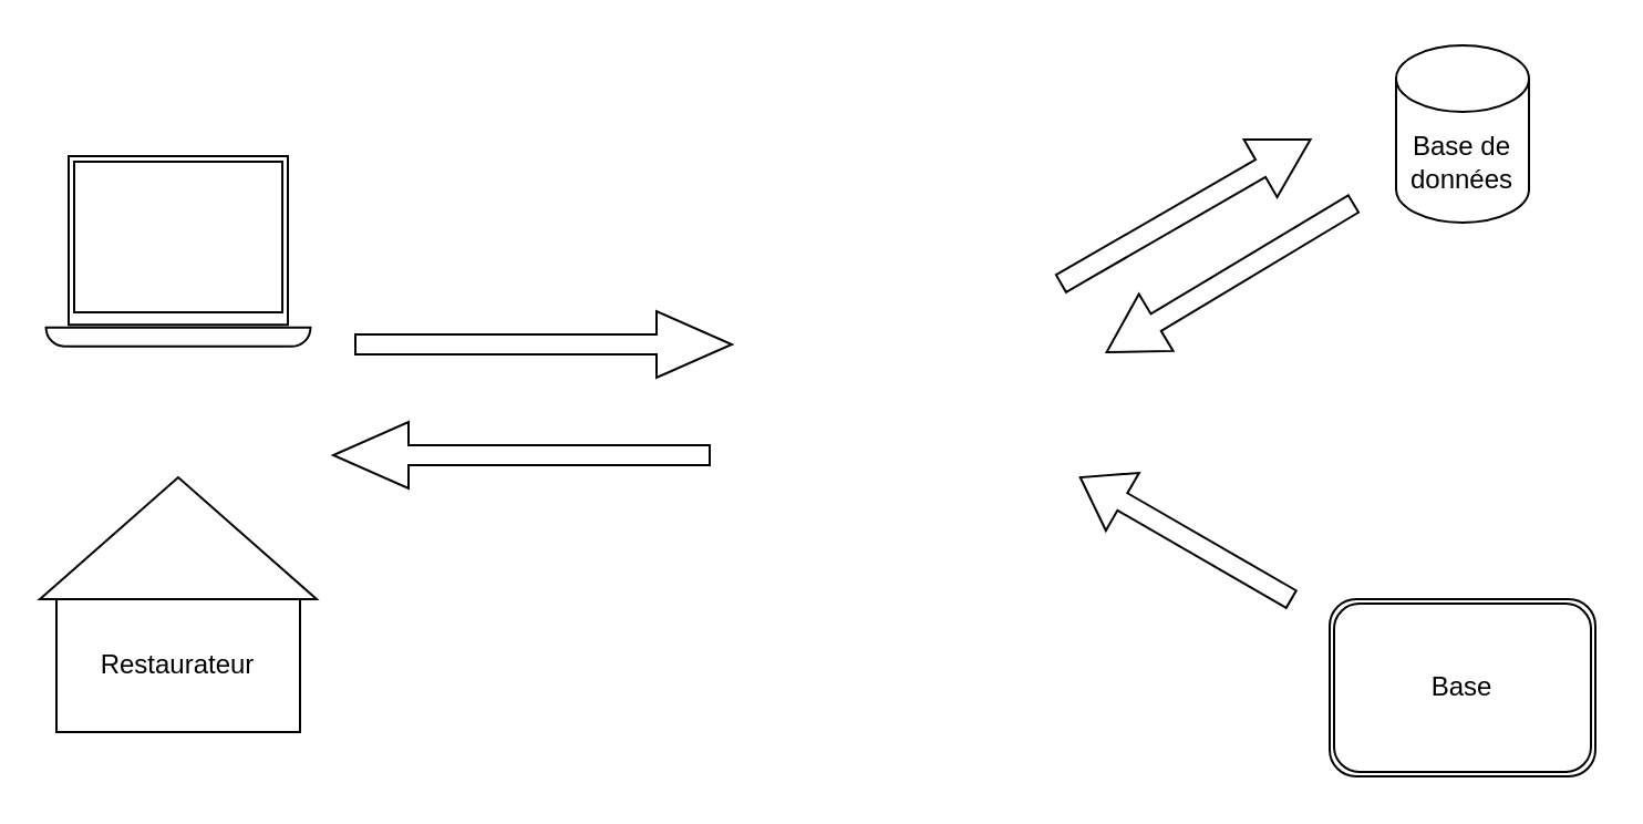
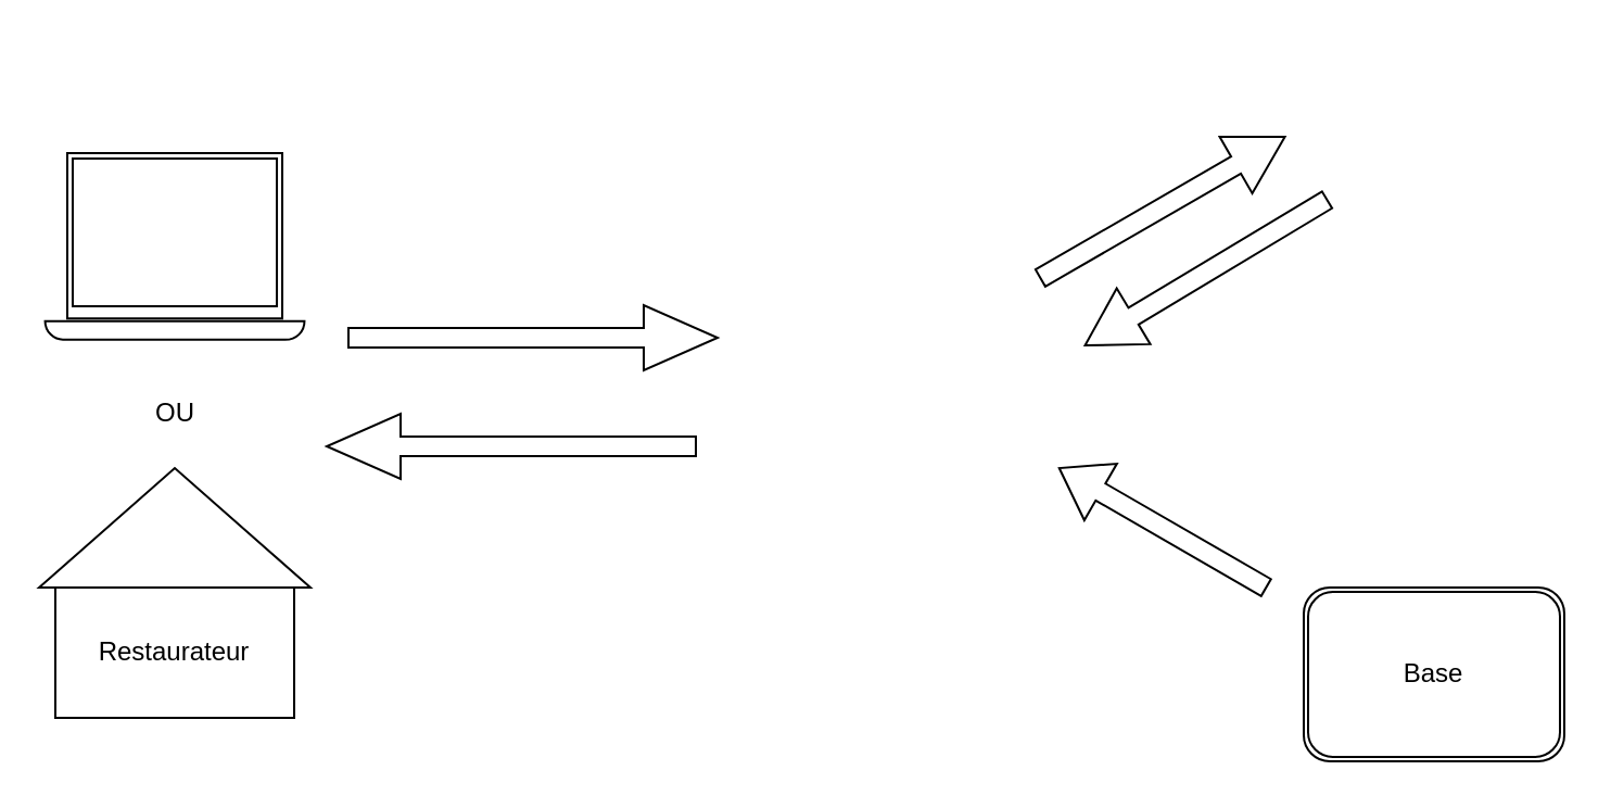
  <mxCell id="0" />
  <mxCell id="1" parent="0" />
  <mxCell id="2" value="Restaurateur" style="rounded=0;whiteSpace=wrap;html=1;" parent="1" vertex="1"><mxGeometry x="25" y="270" width="110" height="60" as="geometry" /></mxCell>
  <mxCell id="3" value="" style="triangle;whiteSpace=wrap;html=1;rotation=-90;" parent="1" vertex="1"><mxGeometry x="52.5" y="180.04" width="54.99" height="124.97" as="geometry" /></mxCell>
- <mxCell id="5" value="Base de données" style="shape=cylinder3;whiteSpace=wrap;html=1;boundedLbl=1;backgroundOutline=1;size=15;" parent="1" vertex="1"><mxGeometry x="630" y="20" width="60" height="80" as="geometry" /></mxCell>
+ <mxCell id="4" value="OU" style="text;html=1;align=center;verticalAlign=middle;resizable=0;points=[];autosize=1;strokeColor=none;" parent="1" vertex="1"><mxGeometry x="65" y="180.04" width="30" height="20" as="geometry" /></mxCell>
  <mxCell id="6" value="Base" style="shape=ext;double=1;rounded=1;whiteSpace=wrap;html=1;" parent="1" vertex="1"><mxGeometry x="600" y="270" width="120" height="80" as="geometry" /></mxCell>
  <mxCell id="7" value="" style="shape=singleArrow;whiteSpace=wrap;html=1;" parent="1" vertex="1"><mxGeometry x="160" y="140" width="170" height="30" as="geometry" /></mxCell>
  <mxCell id="8" value="" style="shape=singleArrow;whiteSpace=wrap;html=1;rotation=-180;" parent="1" vertex="1"><mxGeometry x="150" y="190" width="170" height="30" as="geometry" /></mxCell>
  <mxCell id="9" value="" style="shape=singleArrow;whiteSpace=wrap;html=1;rotation=-30;" parent="1" vertex="1"><mxGeometry x="470" y="80" width="130" height="30" as="geometry" /></mxCell>
  <mxCell id="10" value="" style="shape=singleArrow;whiteSpace=wrap;html=1;rotation=-211;" parent="1" vertex="1"><mxGeometry x="490" y="110" width="130" height="30" as="geometry" /></mxCell>
  <mxCell id="11" value="" style="shape=singleArrow;whiteSpace=wrap;html=1;rotation=-150;" parent="1" vertex="1"><mxGeometry x="480" y="227.52" width="110" height="30" as="geometry" /></mxCell>
  <mxCell id="12" value="" style="pointerEvents=1;shadow=0;dashed=0;html=1;aspect=fixed;labelPosition=center;verticalLabelPosition=bottom;verticalAlign=top;align=center;outlineConnect=0;shape=mxgraph.vvd.laptop;rounded=0;sketch=0;" parent="1" vertex="1"><mxGeometry x="20.28" y="70" width="119.45" height="86" as="geometry" /></mxCell>
